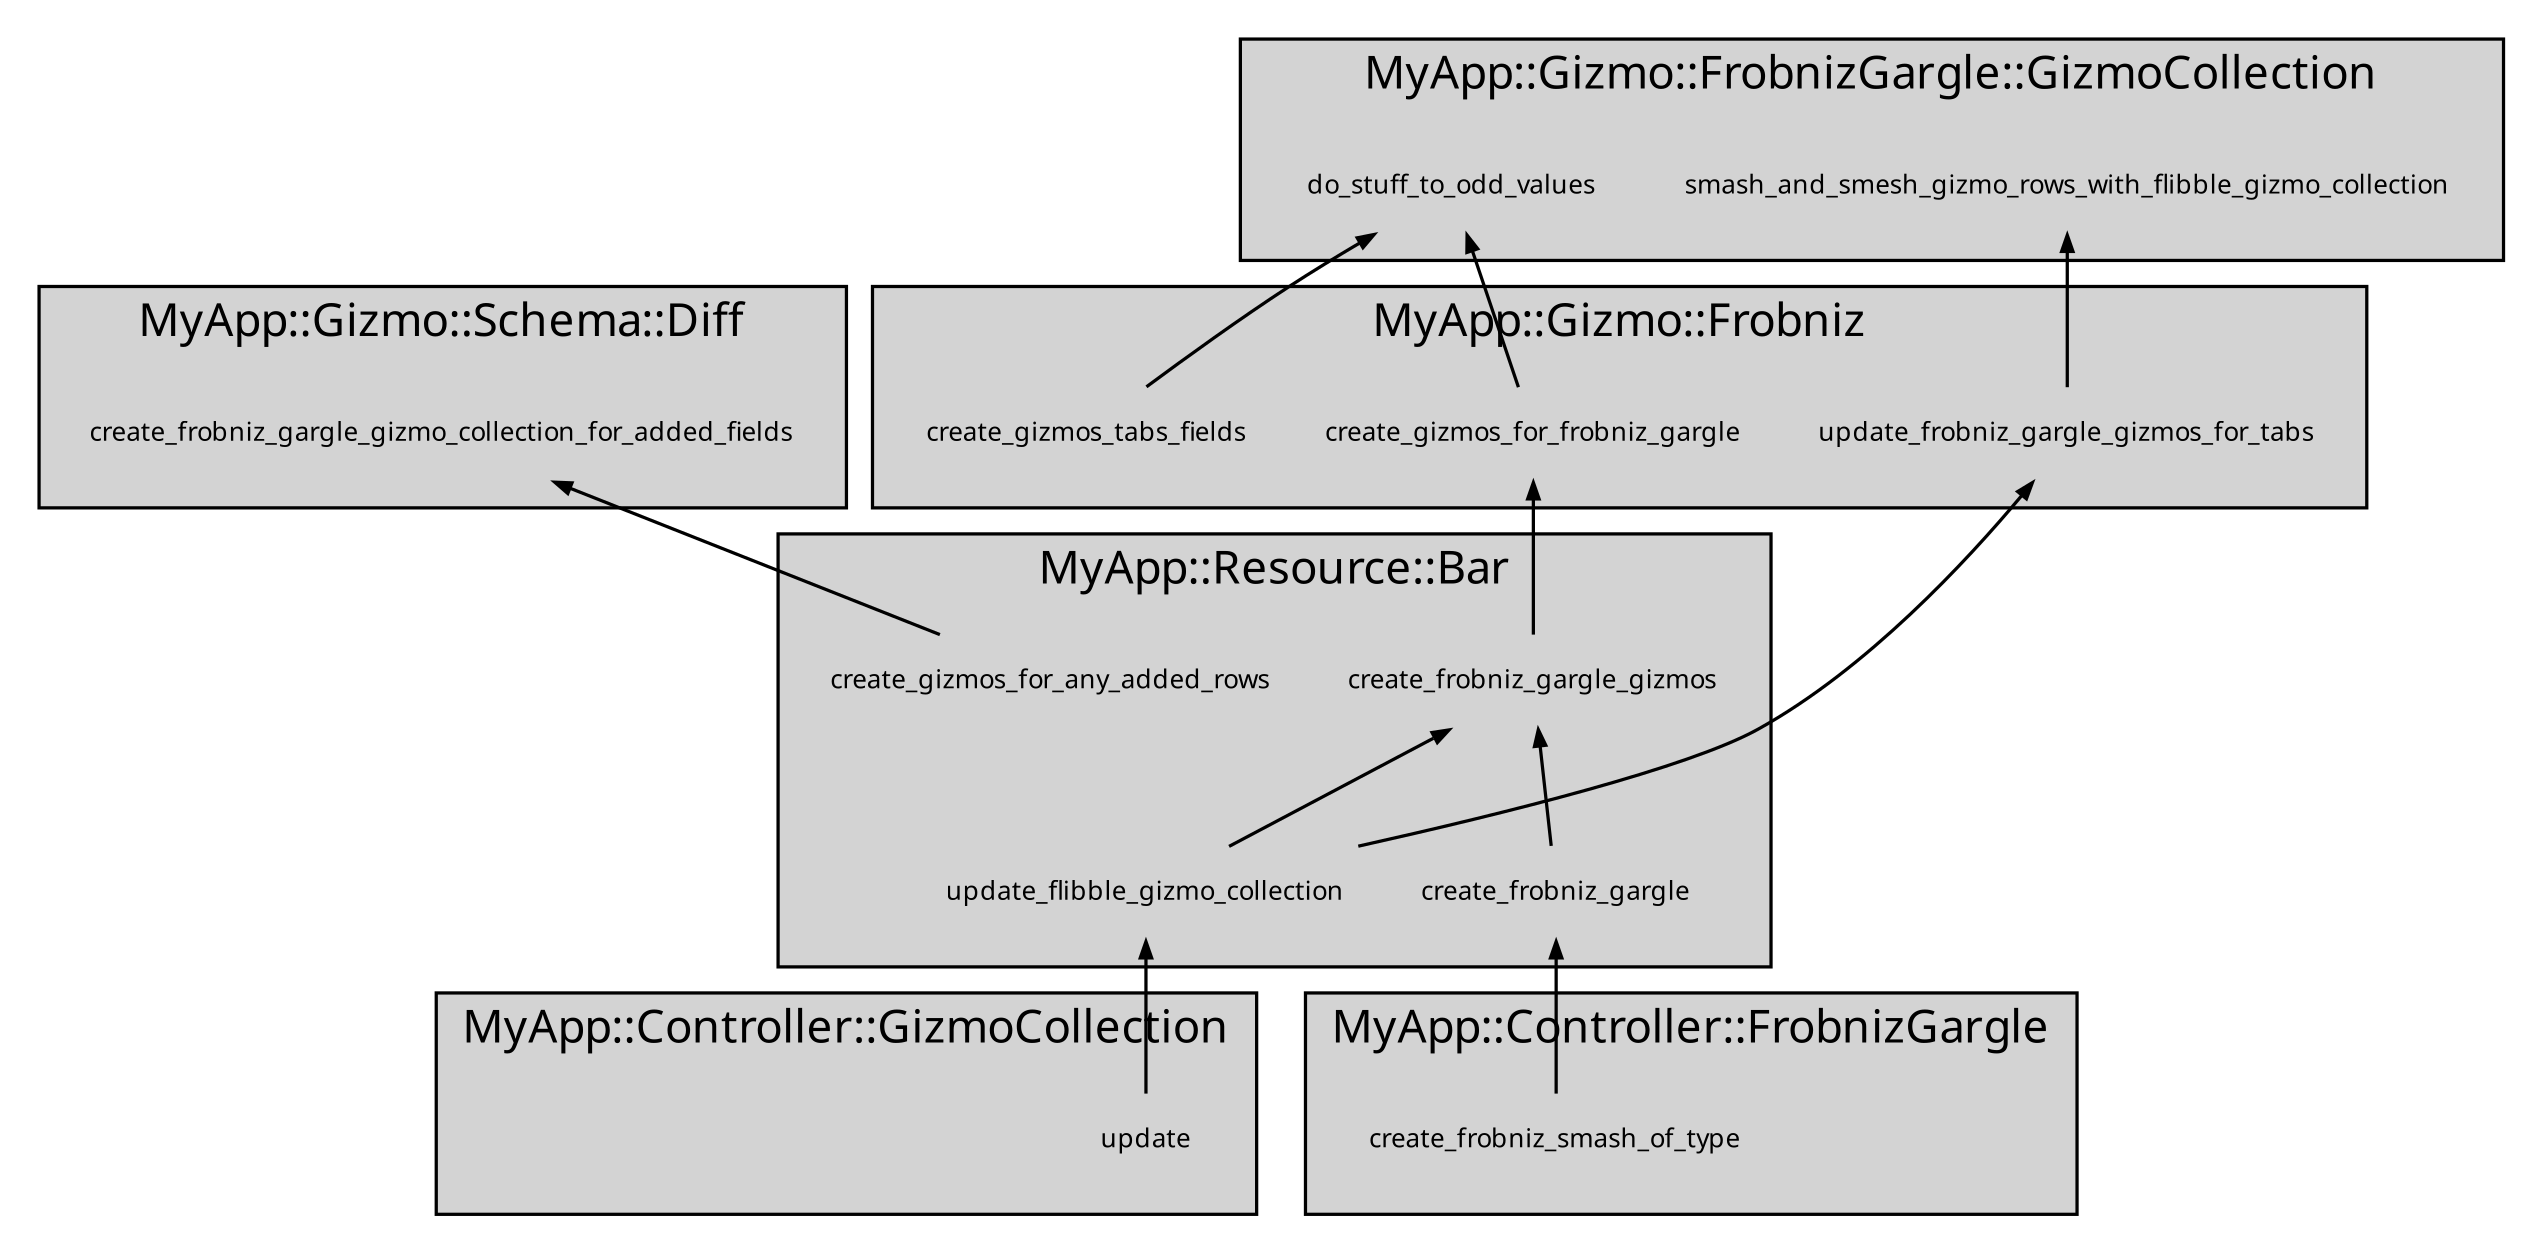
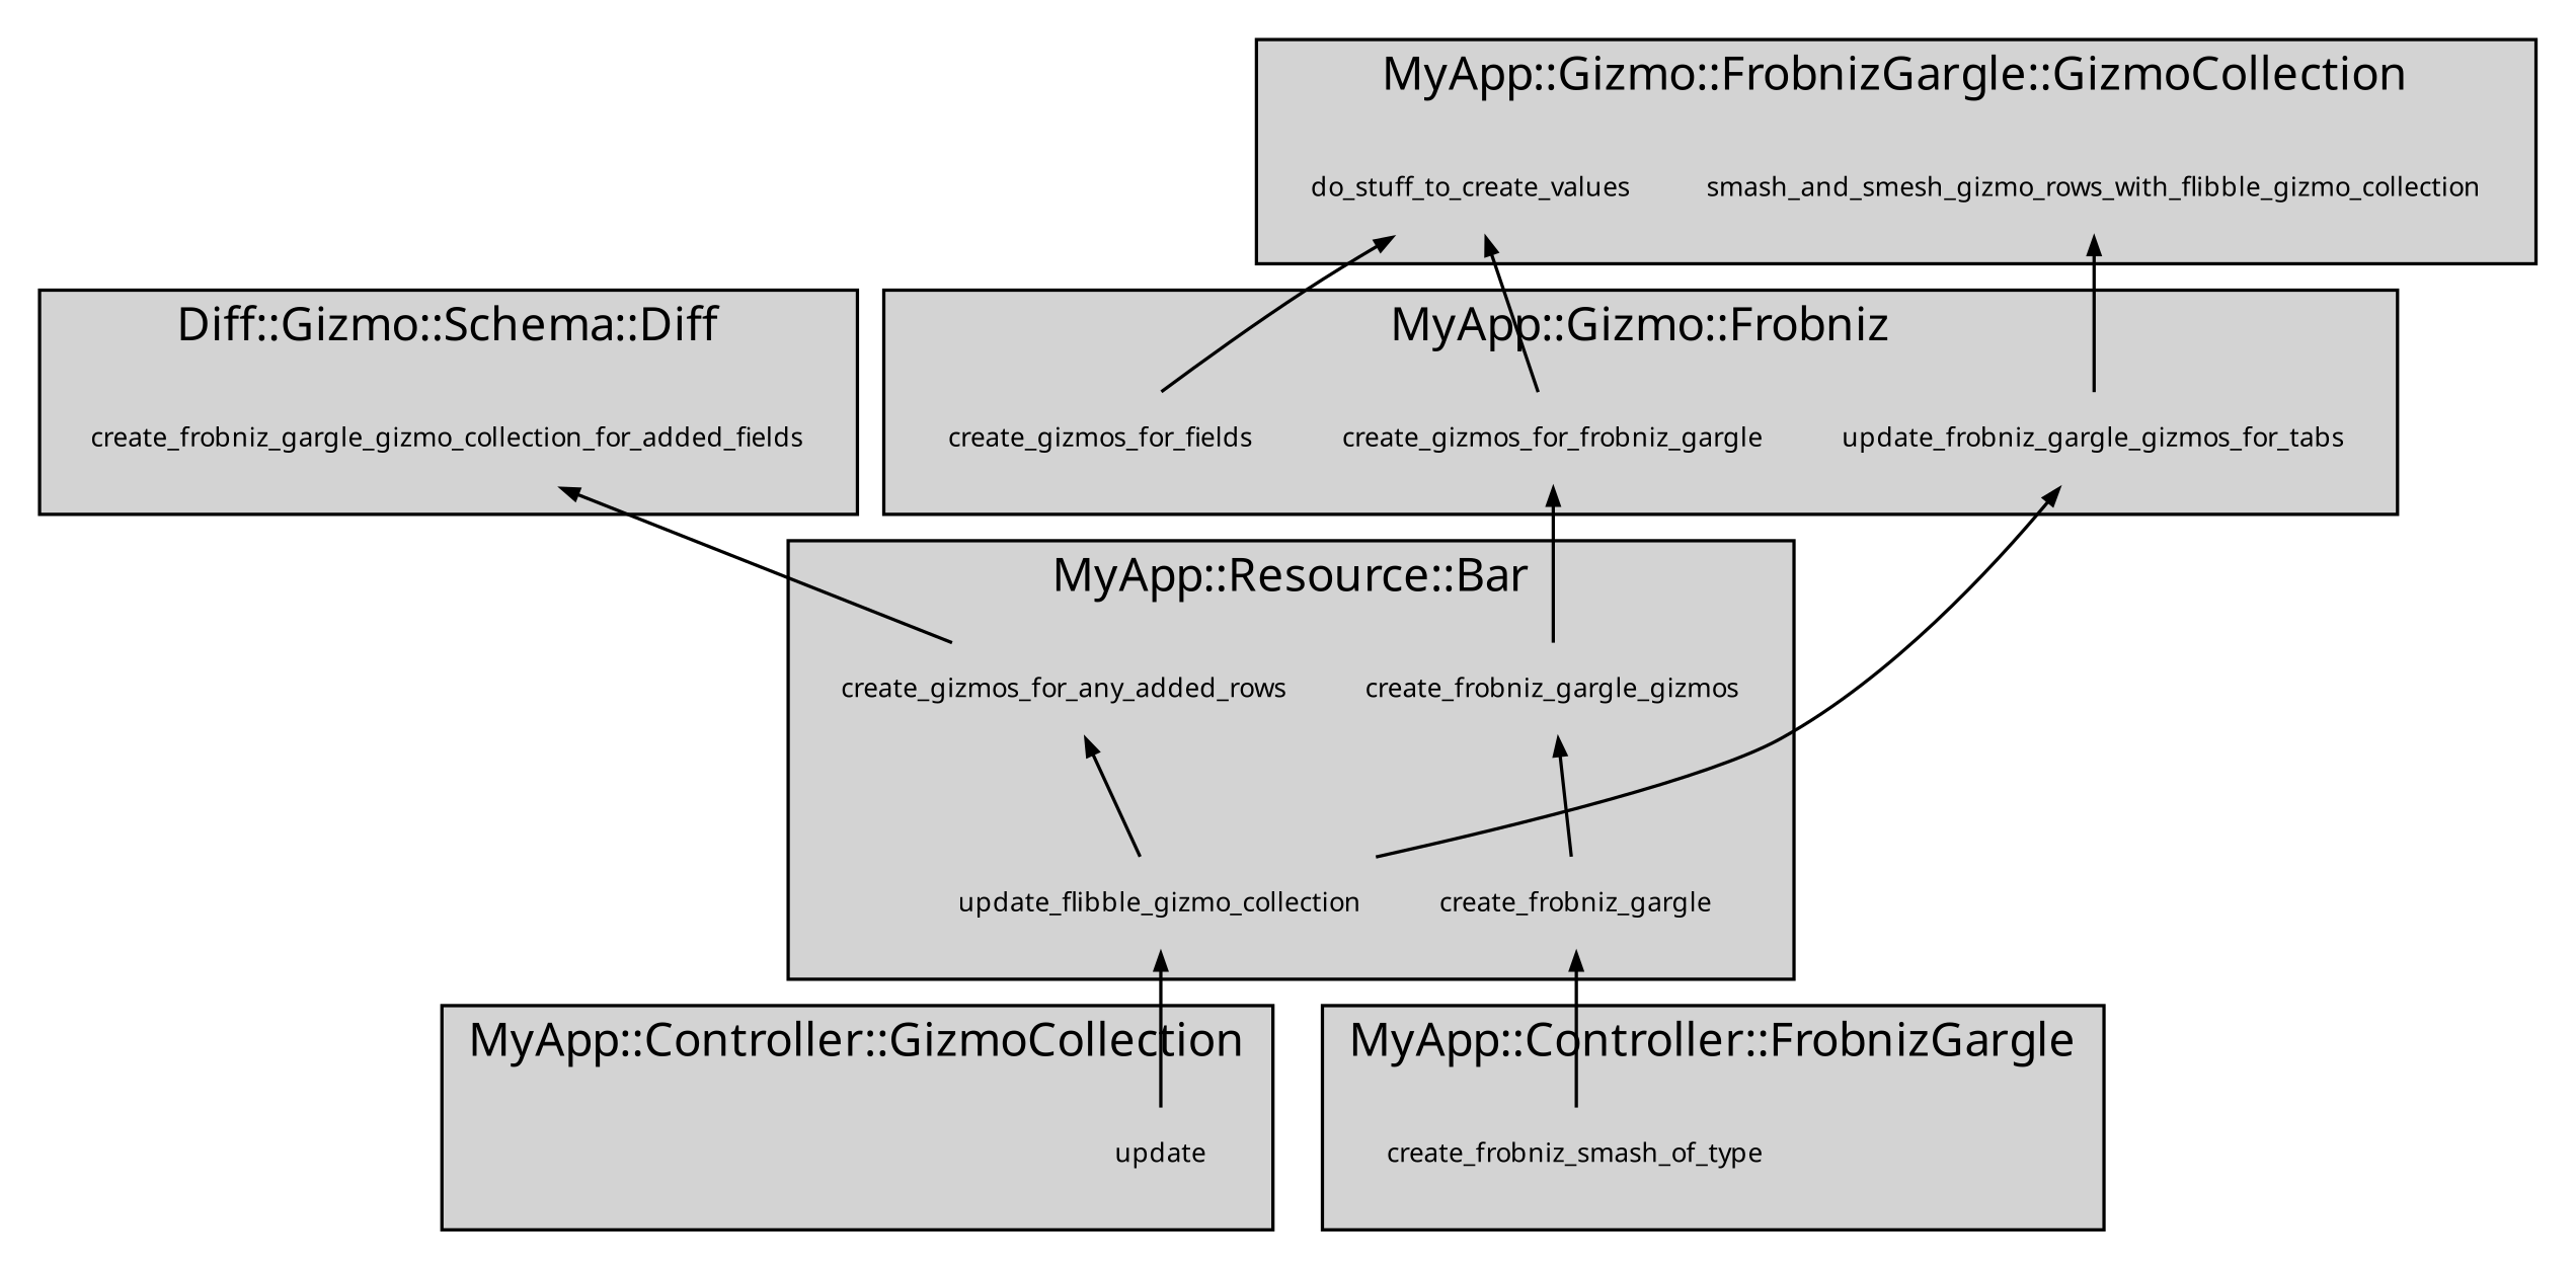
  digraph {
    fontname=Verdana
    labelloc=b
    nodesep=0.1
    rankdir=BT
    ranksep=0.5
    style=filled
    node [fontname=Verdana fontsize=8 shape=none]
    edge [arrowsize=0.5 fontname=helvetica fontsize=9]
    smash_and_smesh_gizmo_rows_with_flibble_gizmo_collection [height=0.4 width=0.1]
-   do_stuff_to_odd_values [height=0.4 width=0.1]
+   do_stuff_to_odd_values [height=0.4 width=0.1 label=do_stuff_to_create_values]
    update_frobniz_gargle_gizmos_for_tabs [height=0.4 width=0.1]
    create_gizmos_for_frobniz_gargle [height=0.4 width=0.1]
-   create_gizmos_for_fields [height=0.4 width=0.1 label=create_gizmos_tabs_fields]
+   create_gizmos_for_fields [height=0.4 width=0.1]
    create_frobniz_gargle_gizmo_collection_for_added_fields [height=0.4 width=0.1]
    n7 [height=0.4 label=create_gizmos_for_any_added_rows width=0.1]
    create_frobniz_gargle [height=0.4 width=0.1]
    create_frobniz_gargle_gizmos [height=0.4 width=0.1]
    update_flibble_gizmo_collection [height=0.4 width=0.1]
    n11 [height=0.4 label=update width=0.1]
    n12 [height=0.4 label=create_frobniz_smash_of_type width=0.1]
    subgraph cluster_1 {
      label="MyApp::Gizmo::FrobnizGargle::GizmoCollection"
      smash_and_smesh_gizmo_rows_with_flibble_gizmo_collection
      do_stuff_to_odd_values
    }
    subgraph cluster_2 {
      label="MyApp::Gizmo::Frobniz"
      update_frobniz_gargle_gizmos_for_tabs
      create_gizmos_for_frobniz_gargle
      create_gizmos_for_fields
    }
    subgraph cluster_3 {
-     label="MyApp::Gizmo::Schema::Diff"
+     label="Diff::Gizmo::Schema::Diff"
      create_frobniz_gargle_gizmo_collection_for_added_fields
    }
    subgraph cluster_4 {
      label="MyApp::Resource::Bar"
      n7
      create_frobniz_gargle
      create_frobniz_gargle_gizmos
      update_flibble_gizmo_collection
    }
    subgraph cluster_5 {
      label="MyApp::Controller::GizmoCollection"
      n11
    }
    subgraph cluster_6 {
      label="MyApp::Controller::FrobnizGargle"
      n12
    }
    update_frobniz_gargle_gizmos_for_tabs -> smash_and_smesh_gizmo_rows_with_flibble_gizmo_collection
    create_gizmos_for_frobniz_gargle -> do_stuff_to_odd_values
    create_gizmos_for_fields -> do_stuff_to_odd_values
    n7 -> create_frobniz_gargle_gizmo_collection_for_added_fields
    create_frobniz_gargle -> create_frobniz_gargle_gizmos
    create_frobniz_gargle_gizmos -> create_gizmos_for_frobniz_gargle
    update_flibble_gizmo_collection -> update_frobniz_gargle_gizmos_for_tabs
-   update_flibble_gizmo_collection -> create_frobniz_gargle_gizmos
+   update_flibble_gizmo_collection -> n7
    n11 -> update_flibble_gizmo_collection
    n12 -> create_frobniz_gargle
  }
